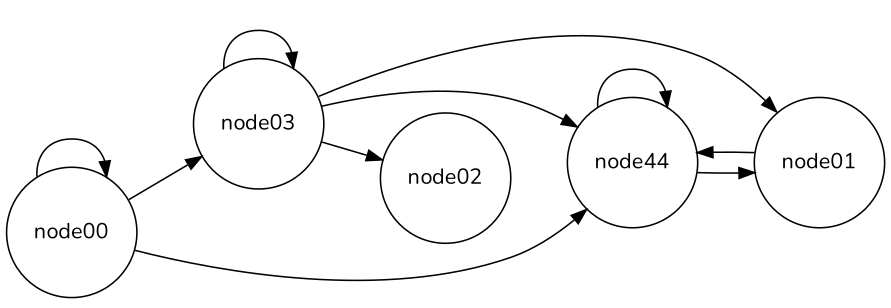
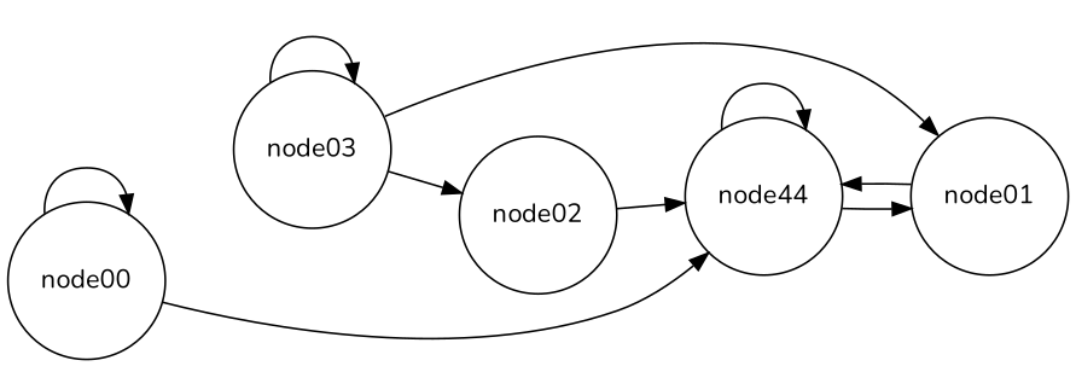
  digraph {
    fontname=Nunito
    rankdir=LR
    node [fontname=Nunito shape=circle]
    edge [fontname=Nunito]
    node00
    node03
    n3 [label=node44]
    node01
    node02
    node00 -> node00
-   node00 -> node03
    node00 -> n3
    node03 -> node03
    node03 -> node01
    node03 -> node02
    n3 -> n3
    n3 -> node01
    node01 -> n3
-   node03 -> n3
+   node02 -> n3
  }
